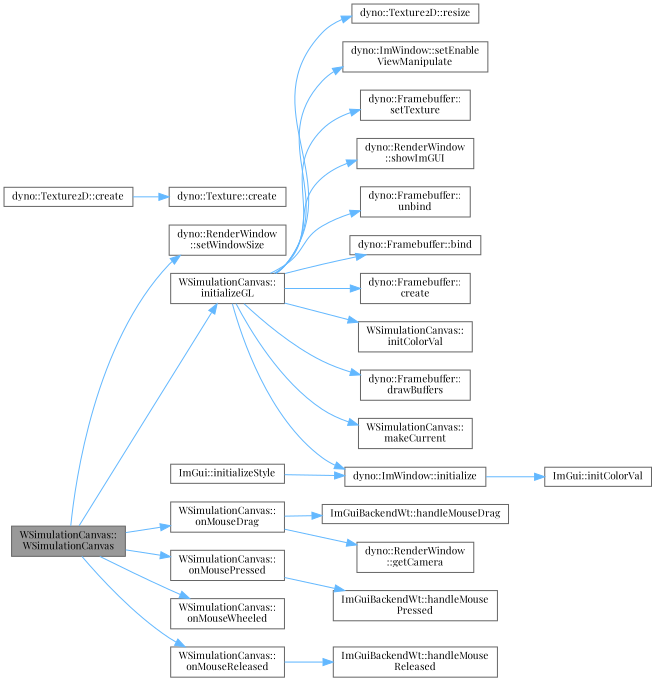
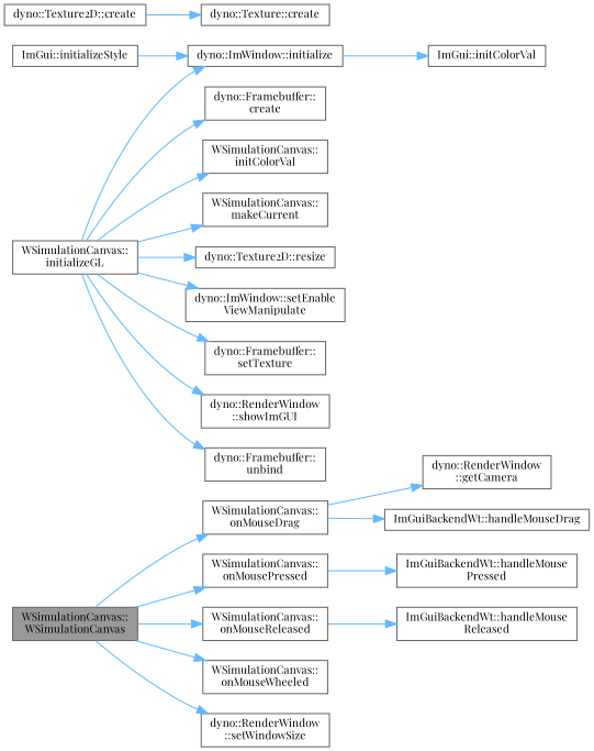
  digraph {
    fontname="Playfair Display"
    rankdir=LR
    node [color=grey40 fillcolor=white fontname="Playfair Display" fontsize=10 shape=box style=filled]
    edge [color=steelblue1 fontname="Playfair Display" fontsize=10 labelfontname=Helvetica labelfontsize=10 style=solid]
    n1 [color=gray40 fillcolor=grey60 fontcolor=black height=0.2 label="WSimulationCanvas::\lWSimulationCanvas" width=0.4]
    n2 [height=0.2 label="WSimulationCanvas::\linitializeGL" width=0.4]
    n3 [height=0.2 label="WSimulationCanvas::\lonMouseDrag" width=0.4]
    n4 [height=0.2 label="WSimulationCanvas::\lonMousePressed" width=0.4]
    n5 [height=0.2 label="WSimulationCanvas::\lonMouseReleased" width=0.4]
    n6 [height=0.2 label="WSimulationCanvas::\lonMouseWheeled" width=0.4]
    n7 [height=0.2 label="dyno::RenderWindow\l::setWindowSize" width=0.4]
-   n8 [height=0.2 label="dyno::Framebuffer::bind" width=0.4]
    n9 [height=0.2 label="dyno::Framebuffer::\lcreate" width=0.4]
    n10 [height=0.2 label="WSimulationCanvas::\linitColorVal" width=0.4]
-   n11 [height=0.2 label="dyno::Framebuffer::\ldrawBuffers" width=0.4]
    n12 [height=0.2 label="dyno::ImWindow::initialize" width=0.4]
    n13 [height=0.2 label="WSimulationCanvas::\lmakeCurrent" width=0.4]
    n14 [height=0.2 label="dyno::Texture2D::resize" width=0.4]
    n15 [height=0.2 label="dyno::ImWindow::setEnable\lViewManipulate" width=0.4]
    n16 [height=0.2 label="dyno::Framebuffer::\lsetTexture" width=0.4]
    n17 [height=0.2 label="dyno::RenderWindow\l::showImGUI" width=0.4]
    n18 [height=0.2 label="dyno::Framebuffer::\lunbind" width=0.4]
    n19 [height=0.2 label="dyno::RenderWindow\l::getCamera" width=0.4]
    n20 [height=0.2 label="ImGuiBackendWt::handleMouseDrag" width=0.4]
    n21 [height=0.2 label="ImGuiBackendWt::handleMouse\lPressed" width=0.4]
    n22 [height=0.2 label="ImGuiBackendWt::handleMouse\lReleased" width=0.4]
    n23 [height=0.2 label="dyno::Texture2D::create" width=0.4]
    n24 [height=0.2 label="dyno::Texture::create" width=0.4]
    n25 [height=0.2 label="ImGui::initColorVal" width=0.4]
    n26 [height=0.2 label="ImGui::initializeStyle" width=0.4]
-   n1 -> n2
    n1 -> n3
    n1 -> n4
    n1 -> n5
    n1 -> n6
    n1 -> n7
-   n2 -> n8
    n2 -> n9
    n2 -> n10
-   n2 -> n11
    n2 -> n12
    n2 -> n13
    n2 -> n14
    n2 -> n15
    n2 -> n16
    n2 -> n17
    n2 -> n18
    n3 -> n19
    n3 -> n20
    n4 -> n21
    n5 -> n22
    n12 -> n25
    n23 -> n24
    n26 -> n12
  }
